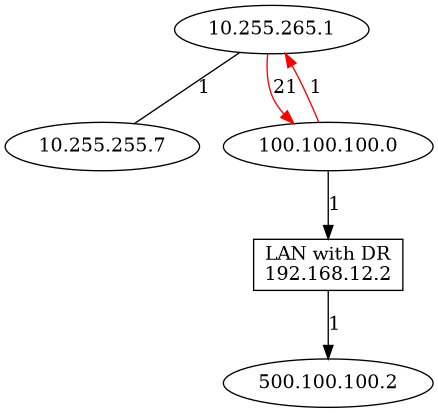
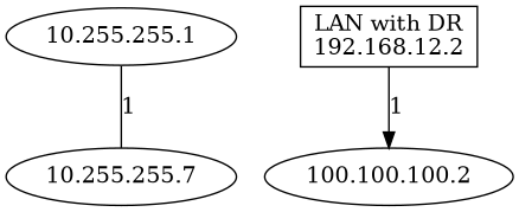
  digraph {
-   n1 [label="10.255.265.1"]
+   n1 [label="10.255.255.1"]
    n2 [label="10.255.255.7"]
-   n3 [label="100.100.100.0"]
    n4 [label="LAN with DR\n192.168.12.2" shape=box]
-   n5 [label="500.100.100.2"]
+   n5 [label="100.100.100.2"]
    n1 -> n2 [dir=none label=1]
-   n1 -> n3 [color=red dir=forward label=21]
-   n3 -> n1 [color=red dir=forward label=1]
-   n3 -> n4 [label=1]
    n4 -> n5 [label=1]
  }
